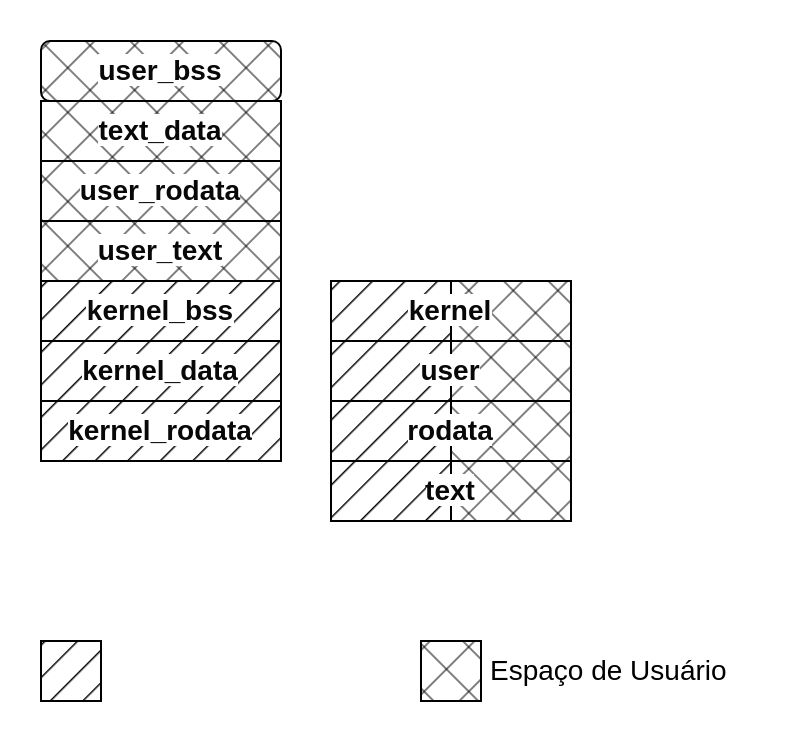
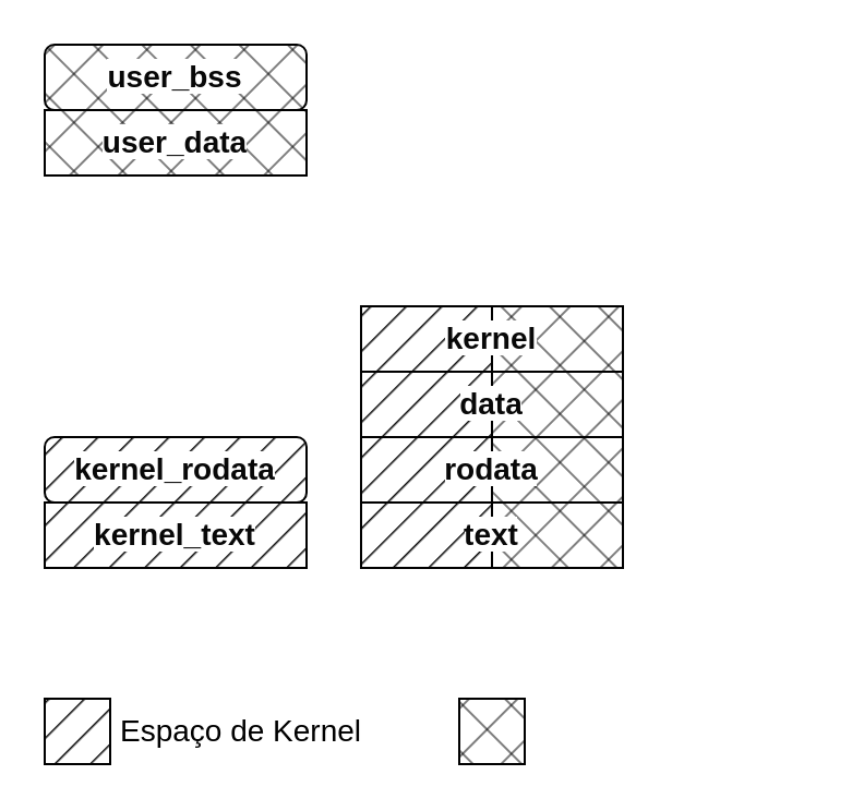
  <mxCell id="0" />
  <mxCell id="1" parent="0" />
- <mxCell id="3" value="&lt;font color=&quot;#080808&quot; style=&quot;font-size: 14px;&quot;&gt;&lt;b style=&quot;background-color: rgb(255, 255, 255);&quot;&gt;kernel_rodata&lt;/b&gt;&lt;/font&gt;" style="rounded=0;whiteSpace=wrap;html=1;fillStyle=hatch;fillColor=#030303;" parent="1" vertex="1"><mxGeometry x="20" y="200" width="120" height="30" as="geometry" /></mxCell>
- <mxCell id="4" value="&lt;font color=&quot;#080808&quot; style=&quot;font-size: 14px;&quot;&gt;&lt;b style=&quot;background-color: rgb(255, 255, 255);&quot;&gt;kernel_data&lt;/b&gt;&lt;/font&gt;" style="rounded=0;whiteSpace=wrap;html=1;fillStyle=hatch;fillColor=#030303;" parent="1" vertex="1"><mxGeometry x="20" y="170" width="120" height="30" as="geometry" /></mxCell>
- <mxCell id="5" value="&lt;font color=&quot;#080808&quot; style=&quot;font-size: 14px;&quot;&gt;&lt;b style=&quot;background-color: rgb(255, 255, 255);&quot;&gt;kernel_bss&lt;/b&gt;&lt;/font&gt;" style="rounded=0;whiteSpace=wrap;html=1;fillStyle=hatch;fillColor=#030303;" parent="1" vertex="1"><mxGeometry x="20" y="140" width="120" height="30" as="geometry" /></mxCell>
- <mxCell id="6" value="&lt;font color=&quot;#080808&quot; style=&quot;font-size: 14px;&quot;&gt;&lt;b style=&quot;background-color: rgb(255, 255, 255);&quot;&gt;user_text&lt;/b&gt;&lt;/font&gt;" style="rounded=0;whiteSpace=wrap;html=1;fillStyle=cross-hatch;fillColor=#030303;" parent="1" vertex="1"><mxGeometry x="20" y="110" width="120" height="30" as="geometry" /></mxCell>
- <mxCell id="7" value="&lt;font color=&quot;#080808&quot; style=&quot;font-size: 14px;&quot;&gt;&lt;b style=&quot;background-color: rgb(255, 255, 255);&quot;&gt;user_rodata&lt;/b&gt;&lt;/font&gt;" style="rounded=0;whiteSpace=wrap;html=1;fillStyle=cross-hatch;fillColor=#030303;" parent="1" vertex="1"><mxGeometry x="20" y="80" width="120" height="30" as="geometry" /></mxCell>
- <mxCell id="8" value="&lt;font color=&quot;#080808&quot; style=&quot;font-size: 14px;&quot;&gt;&lt;b style=&quot;background-color: rgb(255, 255, 255);&quot;&gt;text_data&lt;/b&gt;&lt;/font&gt;" style="rounded=0;whiteSpace=wrap;html=1;fillStyle=cross-hatch;fillColor=#030303;" parent="1" vertex="1"><mxGeometry x="20" y="50" width="120" height="30" as="geometry" /></mxCell>
+ <mxCell id="2" value="&lt;font color=&quot;#080808&quot; style=&quot;font-size: 14px;&quot;&gt;&lt;b style=&quot;background-color: rgb(255, 255, 255);&quot;&gt;kernel_text&lt;/b&gt;&lt;/font&gt;" style="rounded=0;whiteSpace=wrap;html=1;fillStyle=hatch;fillColor=#030303;" parent="1" vertex="1"><mxGeometry x="20" y="230" width="120" height="30" as="geometry" /></mxCell>
+ <mxCell id="3" value="&lt;font color=&quot;#080808&quot; style=&quot;font-size: 14px;&quot;&gt;&lt;b style=&quot;background-color: rgb(255, 255, 255);&quot;&gt;kernel_rodata&lt;/b&gt;&lt;/font&gt;" style="whiteSpace=wrap;html=1;fillStyle=hatch;fillColor=#030303;rounded=1;" parent="1" vertex="1"><mxGeometry x="20" y="200" width="120" height="30" as="geometry" /></mxCell>
+ <mxCell id="8" value="&lt;font color=&quot;#080808&quot; style=&quot;font-size: 14px;&quot;&gt;&lt;b style=&quot;background-color: rgb(255, 255, 255);&quot;&gt;user_data&lt;/b&gt;&lt;/font&gt;" style="rounded=0;whiteSpace=wrap;html=1;fillStyle=cross-hatch;fillColor=#030303;" parent="1" vertex="1"><mxGeometry x="20" y="50" width="120" height="30" as="geometry" /></mxCell>
  <mxCell id="9" value="&lt;font color=&quot;#080808&quot; style=&quot;font-size: 14px;&quot;&gt;&lt;b style=&quot;background-color: rgb(255, 255, 255);&quot;&gt;user_bss&lt;/b&gt;&lt;/font&gt;" style="whiteSpace=wrap;html=1;fillStyle=cross-hatch;fillColor=#030303;rounded=1;" parent="1" vertex="1"><mxGeometry x="20" y="20" width="120" height="30" as="geometry" /></mxCell>
  <mxCell id="10" value="" style="group" parent="1" vertex="1" connectable="0"><mxGeometry x="165" y="230" width="120" height="30" as="geometry" /></mxCell>
  <mxCell id="11" value="" style="rounded=0;whiteSpace=wrap;html=1;fillStyle=hatch;fillColor=#030303;glass=0;shadow=0;" parent="10" vertex="1"><mxGeometry width="60" height="30" as="geometry" /></mxCell>
  <mxCell id="12" value="" style="rounded=0;whiteSpace=wrap;html=1;fillStyle=cross-hatch;fillColor=#030303;" parent="10" vertex="1"><mxGeometry x="60" width="60" height="30" as="geometry" /></mxCell>
  <mxCell id="13" value="&lt;b style=&quot;border-color: var(--border-color); color: rgb(8, 8, 8); font-family: Helvetica; font-size: 14px; font-style: normal; font-variant-ligatures: normal; font-variant-caps: normal; letter-spacing: normal; orphans: 2; text-align: center; text-indent: 0px; text-transform: none; widows: 2; word-spacing: 0px; -webkit-text-stroke-width: 0px; text-decoration-thickness: initial; text-decoration-style: initial; text-decoration-color: initial; background-color: rgb(255, 255, 255);&quot;&gt;text&lt;/b&gt;" style="text;html=1;strokeColor=none;fillColor=none;align=center;verticalAlign=middle;whiteSpace=wrap;rounded=0;" parent="10" vertex="1"><mxGeometry x="30" width="60" height="30" as="geometry" /></mxCell>
  <mxCell id="14" value="" style="group" parent="1" vertex="1" connectable="0"><mxGeometry x="165" y="200" width="120" height="30" as="geometry" /></mxCell>
  <mxCell id="15" value="" style="rounded=0;whiteSpace=wrap;html=1;fillStyle=hatch;fillColor=#030303;glass=0;shadow=0;" parent="14" vertex="1"><mxGeometry width="60" height="30" as="geometry" /></mxCell>
  <mxCell id="16" value="" style="rounded=0;whiteSpace=wrap;html=1;fillStyle=cross-hatch;fillColor=#030303;" parent="14" vertex="1"><mxGeometry x="60" width="60" height="30" as="geometry" /></mxCell>
  <mxCell id="17" value="&lt;b style=&quot;border-color: var(--border-color); color: rgb(8, 8, 8); font-family: Helvetica; font-size: 14px; font-style: normal; font-variant-ligatures: normal; font-variant-caps: normal; letter-spacing: normal; orphans: 2; text-align: center; text-indent: 0px; text-transform: none; widows: 2; word-spacing: 0px; -webkit-text-stroke-width: 0px; text-decoration-thickness: initial; text-decoration-style: initial; text-decoration-color: initial; background-color: rgb(255, 255, 255);&quot;&gt;rodata&lt;/b&gt;" style="text;html=1;strokeColor=none;fillColor=none;align=center;verticalAlign=middle;whiteSpace=wrap;rounded=0;" parent="14" vertex="1"><mxGeometry x="30" width="60" height="30" as="geometry" /></mxCell>
  <mxCell id="18" value="" style="group" parent="14" vertex="1" connectable="0"><mxGeometry y="-30" width="120" height="30" as="geometry" /></mxCell>
  <mxCell id="19" value="" style="rounded=0;whiteSpace=wrap;html=1;fillStyle=hatch;fillColor=#030303;glass=0;shadow=0;" parent="18" vertex="1"><mxGeometry width="60" height="30" as="geometry" /></mxCell>
  <mxCell id="20" value="" style="rounded=0;whiteSpace=wrap;html=1;fillStyle=cross-hatch;fillColor=#030303;" parent="18" vertex="1"><mxGeometry x="60" width="60" height="30" as="geometry" /></mxCell>
- <mxCell id="21" value="&lt;b style=&quot;border-color: var(--border-color); color: rgb(8, 8, 8); font-family: Helvetica; font-size: 14px; font-style: normal; font-variant-ligatures: normal; font-variant-caps: normal; letter-spacing: normal; orphans: 2; text-align: center; text-indent: 0px; text-transform: none; widows: 2; word-spacing: 0px; -webkit-text-stroke-width: 0px; text-decoration-thickness: initial; text-decoration-style: initial; text-decoration-color: initial; background-color: rgb(255, 255, 255);&quot;&gt;user&lt;/b&gt;" style="text;html=1;strokeColor=none;fillColor=none;align=center;verticalAlign=middle;whiteSpace=wrap;rounded=0;" parent="18" vertex="1"><mxGeometry x="30" width="60" height="30" as="geometry" /></mxCell>
+ <mxCell id="21" value="&lt;b style=&quot;border-color: var(--border-color); color: rgb(8, 8, 8); font-family: Helvetica; font-size: 14px; font-style: normal; font-variant-ligatures: normal; font-variant-caps: normal; letter-spacing: normal; orphans: 2; text-align: center; text-indent: 0px; text-transform: none; widows: 2; word-spacing: 0px; -webkit-text-stroke-width: 0px; text-decoration-thickness: initial; text-decoration-style: initial; text-decoration-color: initial; background-color: rgb(255, 255, 255);&quot;&gt;data&lt;/b&gt;" style="text;html=1;strokeColor=none;fillColor=none;align=center;verticalAlign=middle;whiteSpace=wrap;rounded=0;" parent="18" vertex="1"><mxGeometry x="30" width="60" height="30" as="geometry" /></mxCell>
  <mxCell id="22" value="" style="group" parent="1" vertex="1" connectable="0"><mxGeometry x="165" y="140" width="120" height="30" as="geometry" /></mxCell>
  <mxCell id="23" value="" style="rounded=0;whiteSpace=wrap;html=1;fillStyle=hatch;fillColor=#030303;glass=0;shadow=0;" parent="22" vertex="1"><mxGeometry width="60" height="30" as="geometry" /></mxCell>
  <mxCell id="24" value="" style="rounded=0;whiteSpace=wrap;html=1;fillStyle=cross-hatch;fillColor=#030303;" parent="22" vertex="1"><mxGeometry x="60" width="60" height="30" as="geometry" /></mxCell>
  <mxCell id="25" value="&lt;b style=&quot;border-color: var(--border-color); color: rgb(8, 8, 8); font-family: Helvetica; font-size: 14px; font-style: normal; font-variant-ligatures: normal; font-variant-caps: normal; letter-spacing: normal; orphans: 2; text-align: center; text-indent: 0px; text-transform: none; widows: 2; word-spacing: 0px; -webkit-text-stroke-width: 0px; text-decoration-thickness: initial; text-decoration-style: initial; text-decoration-color: initial; background-color: rgb(255, 255, 255);&quot;&gt;kernel&lt;/b&gt;" style="text;html=1;strokeColor=none;fillColor=none;align=center;verticalAlign=middle;whiteSpace=wrap;rounded=0;" parent="22" vertex="1"><mxGeometry x="30" width="60" height="30" as="geometry" /></mxCell>
  <mxCell id="26" value="" style="rounded=0;whiteSpace=wrap;html=1;fillStyle=hatch;fillColor=#030303;glass=0;shadow=0;" parent="1" vertex="1"><mxGeometry x="20" y="320" width="30" height="30" as="geometry" /></mxCell>
  <mxCell id="27" value="" style="rounded=0;whiteSpace=wrap;html=1;fillStyle=cross-hatch;fillColor=#030303;" parent="1" vertex="1"><mxGeometry x="210" y="320" width="30" height="30" as="geometry" /></mxCell>
- <mxCell id="29" value="&lt;font style=&quot;font-size: 14px;&quot;&gt;Espaço de Usuário&lt;/font&gt;" style="text;html=1;strokeColor=none;fillColor=none;align=left;verticalAlign=middle;whiteSpace=wrap;rounded=0;" parent="1" vertex="1"><mxGeometry x="243" y="320" width="131" height="30" as="geometry" /></mxCell>
+ <mxCell id="28" value="&lt;font style=&quot;font-size: 14px;&quot;&gt;Espaço de Kernel&lt;/font&gt;" style="text;html=1;strokeColor=none;fillColor=none;align=left;verticalAlign=middle;whiteSpace=wrap;rounded=0;" parent="1" vertex="1"><mxGeometry x="53" y="320" width="120" height="30" as="geometry" /></mxCell>
